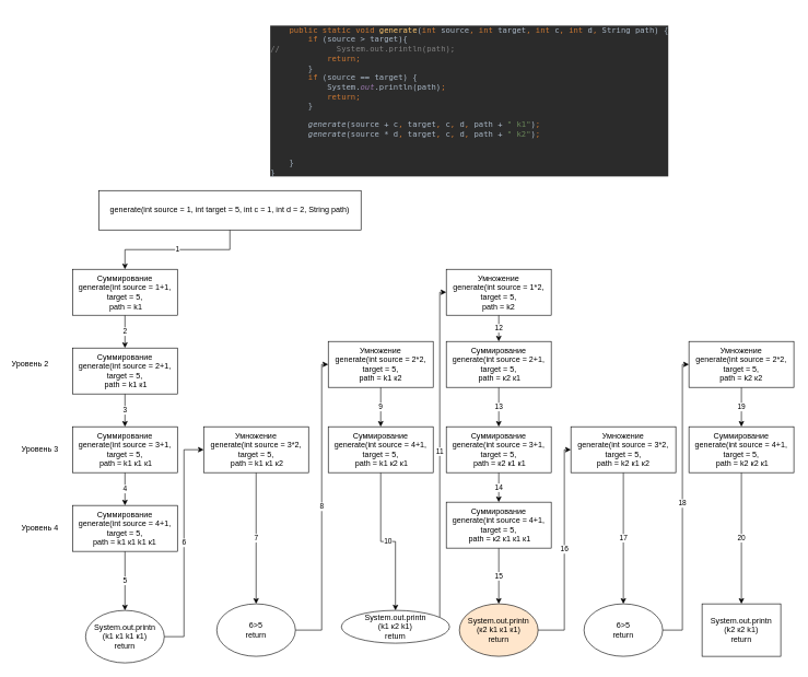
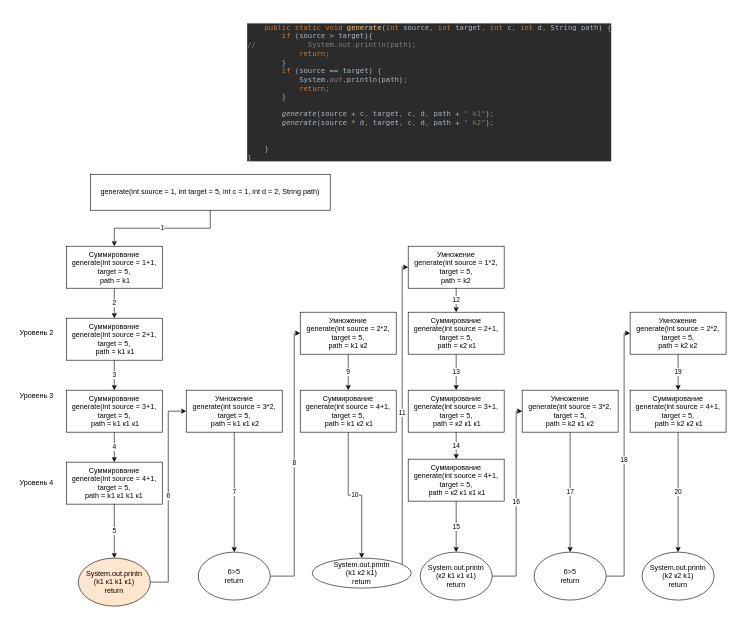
  <mxCell id="0" />
  <mxCell id="1" parent="0" />
  <mxCell id="2" value="1" style="edgeStyle=orthogonalEdgeStyle;rounded=0;orthogonalLoop=1;jettySize=auto;html=1;" edge="1" parent="1" source="3" target="6"><mxGeometry relative="1" as="geometry" /></mxCell>
  <mxCell id="3" value="generate(int source = 1, int target = 5, int c = 1, int d = 2, String path)" style="rounded=0;whiteSpace=wrap;html=1;" vertex="1" parent="1"><mxGeometry x="150" y="290" width="400" height="60" as="geometry" /></mxCell>
  <mxCell id="4" value="&lt;pre style=&quot;background-color:#2b2b2b;color:#a9b7c6;font-family:'JetBrains Mono',monospace;font-size:9,8pt;&quot;&gt;    &lt;span style=&quot;color:#cc7832;&quot;&gt;public static void &lt;/span&gt;&lt;span style=&quot;color:#ffc66d;&quot;&gt;generate&lt;/span&gt;(&lt;span style=&quot;color:#cc7832;&quot;&gt;int &lt;/span&gt;source&lt;span style=&quot;color:#cc7832;&quot;&gt;, int &lt;/span&gt;target&lt;span style=&quot;color:#cc7832;&quot;&gt;, int &lt;/span&gt;c&lt;span style=&quot;color:#cc7832;&quot;&gt;, int &lt;/span&gt;d&lt;span style=&quot;color:#cc7832;&quot;&gt;, &lt;/span&gt;String path) {&lt;br&gt;        &lt;span style=&quot;color:#cc7832;&quot;&gt;if &lt;/span&gt;(source &amp;gt; target){&lt;br&gt;&lt;span style=&quot;color:#808080;&quot;&gt;//            System.out.println(path);&lt;br&gt;&lt;/span&gt;&lt;span style=&quot;color:#808080;&quot;&gt;            &lt;/span&gt;&lt;span style=&quot;color:#cc7832;&quot;&gt;return;&lt;br&gt;&lt;/span&gt;&lt;span style=&quot;color:#cc7832;&quot;&gt;        &lt;/span&gt;}&lt;br&gt;        &lt;span style=&quot;color:#cc7832;&quot;&gt;if &lt;/span&gt;(source == target) {&lt;br&gt;            System.&lt;span style=&quot;color:#9876aa;font-style:italic;&quot;&gt;out&lt;/span&gt;.println(path)&lt;span style=&quot;color:#cc7832;&quot;&gt;;&lt;br&gt;&lt;/span&gt;&lt;span style=&quot;color:#cc7832;&quot;&gt;            return;&lt;br&gt;&lt;/span&gt;&lt;span style=&quot;color:#cc7832;&quot;&gt;        &lt;/span&gt;}&lt;br&gt;&lt;br&gt;        &lt;span style=&quot;font-style:italic;&quot;&gt;generate&lt;/span&gt;(source + c&lt;span style=&quot;color:#cc7832;&quot;&gt;, &lt;/span&gt;target&lt;span style=&quot;color:#cc7832;&quot;&gt;, &lt;/span&gt;c&lt;span style=&quot;color:#cc7832;&quot;&gt;, &lt;/span&gt;d&lt;span style=&quot;color:#cc7832;&quot;&gt;, &lt;/span&gt;path + &lt;span style=&quot;color:#6a8759;&quot;&gt;&quot; k1&quot;&lt;/span&gt;)&lt;span style=&quot;color:#cc7832;&quot;&gt;;&lt;br&gt;&lt;/span&gt;&lt;span style=&quot;color:#cc7832;&quot;&gt;        &lt;/span&gt;&lt;span style=&quot;font-style:italic;&quot;&gt;generate&lt;/span&gt;(source * d&lt;span style=&quot;color:#cc7832;&quot;&gt;, &lt;/span&gt;target&lt;span style=&quot;color:#cc7832;&quot;&gt;, &lt;/span&gt;c&lt;span style=&quot;color:#cc7832;&quot;&gt;, &lt;/span&gt;d&lt;span style=&quot;color:#cc7832;&quot;&gt;, &lt;/span&gt;path + &lt;span style=&quot;color:#6a8759;&quot;&gt;&quot; k2&quot;&lt;/span&gt;)&lt;span style=&quot;color:#cc7832;&quot;&gt;;&lt;br&gt;&lt;/span&gt;&lt;span style=&quot;color:#cc7832;&quot;&gt;&lt;br&gt;&lt;/span&gt;&lt;span style=&quot;color:#cc7832;&quot;&gt;&lt;br&gt;&lt;/span&gt;&lt;span style=&quot;color:#cc7832;&quot;&gt;    &lt;/span&gt;}&lt;br&gt;}&lt;/pre&gt;" style="text;whiteSpace=wrap;html=1;" vertex="1" parent="1"><mxGeometry x="410" y="20" width="560" height="280" as="geometry" /></mxCell>
  <mxCell id="5" value="2" style="edgeStyle=orthogonalEdgeStyle;rounded=0;orthogonalLoop=1;jettySize=auto;html=1;" edge="1" parent="1" source="6" target="8"><mxGeometry relative="1" as="geometry" /></mxCell>
  <mxCell id="6" value="Суммирование&lt;br&gt;generate(int source = 1+1, &lt;br&gt;target = 5, &lt;br&gt;&amp;nbsp;path = k1" style="rounded=0;whiteSpace=wrap;html=1;" vertex="1" parent="1"><mxGeometry x="110" y="410" width="160" height="70" as="geometry" /></mxCell>
  <mxCell id="7" value="3" style="edgeStyle=orthogonalEdgeStyle;rounded=0;orthogonalLoop=1;jettySize=auto;html=1;" edge="1" parent="1" source="8" target="11"><mxGeometry relative="1" as="geometry" /></mxCell>
  <mxCell id="8" value="Суммирование&lt;br&gt;generate(int source = 2+1, &lt;br&gt;target = 5, &lt;br&gt;&amp;nbsp;path = k1 к1" style="rounded=0;whiteSpace=wrap;html=1;" vertex="1" parent="1"><mxGeometry x="110" y="530" width="160" height="70" as="geometry" /></mxCell>
- <mxCell id="9" value="Уровень 2" style="text;html=1;align=center;verticalAlign=middle;resizable=0;points=[];autosize=1;strokeColor=none;fillColor=none;" vertex="1" parent="1"><mxGeometry x="5" y="540" width="80" height="30" as="geometry" /></mxCell>
+ <mxCell id="9" value="Уровень 2" style="text;html=1;align=center;verticalAlign=middle;resizable=0;points=[];autosize=1;strokeColor=none;fillColor=none;" vertex="1" parent="1"><mxGeometry x="20" y="540" width="80" height="30" as="geometry" /></mxCell>
  <mxCell id="10" value="4" style="edgeStyle=orthogonalEdgeStyle;rounded=0;orthogonalLoop=1;jettySize=auto;html=1;" edge="1" parent="1" source="11" target="14"><mxGeometry relative="1" as="geometry" /></mxCell>
  <mxCell id="11" value="Суммирование&lt;br&gt;generate(int source = 3+1, &lt;br&gt;target = 5, &lt;br&gt;&amp;nbsp;path = k1 к1 к1" style="rounded=0;whiteSpace=wrap;html=1;" vertex="1" parent="1"><mxGeometry x="110" y="650" width="160" height="70" as="geometry" /></mxCell>
- <mxCell id="12" value="Уровень 3" style="text;html=1;align=center;verticalAlign=middle;resizable=0;points=[];autosize=1;strokeColor=none;fillColor=none;" vertex="1" parent="1"><mxGeometry x="20" y="670" width="80" height="30" as="geometry" /></mxCell>
+ <mxCell id="12" value="Уровень 3" style="text;html=1;align=center;verticalAlign=middle;resizable=0;points=[];autosize=1;strokeColor=none;fillColor=none;" vertex="1" parent="1"><mxGeometry x="20" y="645" width="80" height="30" as="geometry" /></mxCell>
  <mxCell id="13" value="5&lt;br&gt;" style="edgeStyle=orthogonalEdgeStyle;rounded=0;orthogonalLoop=1;jettySize=auto;html=1;entryX=0.5;entryY=0;entryDx=0;entryDy=0;" edge="1" parent="1" source="14" target="19"><mxGeometry relative="1" as="geometry"><mxPoint x="190" y="1040" as="targetPoint" /></mxGeometry></mxCell>
  <mxCell id="14" value="Суммирование&lt;br&gt;generate(int source = 4+1, &lt;br&gt;target = 5, &lt;br&gt;&amp;nbsp;path = k1 к1 k1 к1&amp;nbsp;" style="rounded=0;whiteSpace=wrap;html=1;" vertex="1" parent="1"><mxGeometry x="110" y="770" width="160" height="70" as="geometry" /></mxCell>
  <mxCell id="15" value="Уровень 4" style="text;html=1;align=center;verticalAlign=middle;resizable=0;points=[];autosize=1;strokeColor=none;fillColor=none;" vertex="1" parent="1"><mxGeometry x="20" y="790" width="80" height="30" as="geometry" /></mxCell>
  <mxCell id="16" value="6" style="edgeStyle=orthogonalEdgeStyle;rounded=0;orthogonalLoop=1;jettySize=auto;html=1;entryX=0;entryY=0.5;entryDx=0;entryDy=0;exitX=1;exitY=0.5;exitDx=0;exitDy=0;" edge="1" parent="1" source="19" target="18"><mxGeometry relative="1" as="geometry"><mxPoint x="270" y="1075" as="sourcePoint" /></mxGeometry></mxCell>
  <mxCell id="17" value="7" style="edgeStyle=orthogonalEdgeStyle;rounded=0;orthogonalLoop=1;jettySize=auto;html=1;entryX=0.5;entryY=0;entryDx=0;entryDy=0;" edge="1" parent="1" source="18" target="21"><mxGeometry relative="1" as="geometry"><mxPoint x="390" y="805" as="targetPoint" /></mxGeometry></mxCell>
  <mxCell id="18" value="Умножение&lt;br&gt;generate(int source = 3*2,&lt;br&gt;target = 5,&lt;br&gt;&amp;nbsp;path = k1 к1 к2" style="rounded=0;whiteSpace=wrap;html=1;" vertex="1" parent="1"><mxGeometry x="310" y="650" width="160" height="70" as="geometry" /></mxCell>
- <mxCell id="19" value="System.out.printn&lt;br&gt;(k1 к1 k1 к1)&lt;br&gt;return" style="ellipse;whiteSpace=wrap;html=1;" vertex="1" parent="1"><mxGeometry x="130" y="930" width="120" height="80" as="geometry" /></mxCell>
+ <mxCell id="19" value="System.out.printn&lt;br&gt;(k1 к1 k1 к1)&lt;br&gt;return" style="ellipse;whiteSpace=wrap;html=1;fillColor=#ffe6cc;" vertex="1" parent="1"><mxGeometry x="130" y="930" width="120" height="80" as="geometry" /></mxCell>
  <mxCell id="20" value="8" style="edgeStyle=orthogonalEdgeStyle;rounded=0;orthogonalLoop=1;jettySize=auto;html=1;entryX=0;entryY=0.5;entryDx=0;entryDy=0;" edge="1" parent="1" source="21" target="23"><mxGeometry relative="1" as="geometry"><Array as="points"><mxPoint x="490" y="960" /><mxPoint x="490" y="555" /></Array></mxGeometry></mxCell>
  <mxCell id="21" value="6&amp;gt;5&lt;br&gt;return" style="ellipse;whiteSpace=wrap;html=1;" vertex="1" parent="1"><mxGeometry x="330" y="920" width="120" height="80" as="geometry" /></mxCell>
  <mxCell id="22" value="9" style="edgeStyle=orthogonalEdgeStyle;rounded=0;orthogonalLoop=1;jettySize=auto;html=1;" edge="1" parent="1" source="23" target="25"><mxGeometry relative="1" as="geometry" /></mxCell>
  <mxCell id="23" value="Умножение&lt;br&gt;generate(int source = 2*2,&lt;br&gt;target = 5,&lt;br&gt;&amp;nbsp;path = k1 к2&amp;nbsp;" style="rounded=0;whiteSpace=wrap;html=1;" vertex="1" parent="1"><mxGeometry x="500" y="520" width="160" height="70" as="geometry" /></mxCell>
  <mxCell id="24" value="10" style="edgeStyle=orthogonalEdgeStyle;rounded=0;orthogonalLoop=1;jettySize=auto;html=1;" edge="1" parent="1" source="25" target="27"><mxGeometry relative="1" as="geometry" /></mxCell>
  <mxCell id="25" value="Суммирование&lt;br&gt;generate(int source = 4+1,&lt;br&gt;target = 5,&lt;br&gt;&amp;nbsp;path = k1 к2 к1" style="rounded=0;whiteSpace=wrap;html=1;" vertex="1" parent="1"><mxGeometry x="500" y="650" width="160" height="70" as="geometry" /></mxCell>
  <mxCell id="26" value="11" style="edgeStyle=orthogonalEdgeStyle;rounded=0;orthogonalLoop=1;jettySize=auto;html=1;entryX=0;entryY=0.5;entryDx=0;entryDy=0;" edge="1" parent="1" source="27" target="29"><mxGeometry relative="1" as="geometry"><Array as="points"><mxPoint x="670" y="970" /><mxPoint x="670" y="445" /></Array></mxGeometry></mxCell>
  <mxCell id="27" value="System.out.printn&lt;br&gt;(k1 к2 k1)&lt;br&gt;return" style="ellipse;whiteSpace=wrap;html=1;" vertex="1" parent="1"><mxGeometry x="520" y="930" width="165" height="50" as="geometry" /></mxCell>
  <mxCell id="28" value="12" style="edgeStyle=orthogonalEdgeStyle;rounded=0;orthogonalLoop=1;jettySize=auto;html=1;entryX=0.5;entryY=0;entryDx=0;entryDy=0;" edge="1" parent="1" source="29" target="31"><mxGeometry relative="1" as="geometry" /></mxCell>
  <mxCell id="29" value="Умножение&lt;br&gt;generate(int source = 1*2,&lt;br&gt;target = 5,&lt;br&gt;&amp;nbsp;path = k2&amp;nbsp;" style="rounded=0;whiteSpace=wrap;html=1;" vertex="1" parent="1"><mxGeometry x="680" y="410" width="160" height="70" as="geometry" /></mxCell>
  <mxCell id="30" value="13" style="edgeStyle=orthogonalEdgeStyle;rounded=0;orthogonalLoop=1;jettySize=auto;html=1;" edge="1" parent="1" source="31" target="33"><mxGeometry relative="1" as="geometry" /></mxCell>
  <mxCell id="31" value="Суммирование&lt;br&gt;generate(int source = 2+1,&lt;br&gt;target = 5,&lt;br&gt;&amp;nbsp;path = к2 к1" style="rounded=0;whiteSpace=wrap;html=1;" vertex="1" parent="1"><mxGeometry x="680" y="520" width="160" height="70" as="geometry" /></mxCell>
  <mxCell id="32" value="14" style="edgeStyle=orthogonalEdgeStyle;rounded=0;orthogonalLoop=1;jettySize=auto;html=1;" edge="1" parent="1" source="33" target="37"><mxGeometry relative="1" as="geometry" /></mxCell>
  <mxCell id="33" value="Суммирование&lt;br&gt;generate(int source = 3+1,&lt;br&gt;target = 5,&lt;br&gt;&amp;nbsp;path = к2 к1 к1" style="rounded=0;whiteSpace=wrap;html=1;" vertex="1" parent="1"><mxGeometry x="680" y="650" width="160" height="70" as="geometry" /></mxCell>
  <mxCell id="34" value="16" style="edgeStyle=orthogonalEdgeStyle;rounded=0;orthogonalLoop=1;jettySize=auto;html=1;entryX=0;entryY=0.5;entryDx=0;entryDy=0;" edge="1" parent="1" source="35" target="39"><mxGeometry relative="1" as="geometry"><Array as="points"><mxPoint x="860" y="960" /><mxPoint x="860" y="685" /></Array></mxGeometry></mxCell>
- <mxCell id="35" value="System.out.printn&lt;br&gt;(к2 k1 к1 к1)&lt;br&gt;return" style="ellipse;whiteSpace=wrap;html=1;fillColor=#ffe6cc;" vertex="1" parent="1"><mxGeometry x="700" y="920" width="120" height="80" as="geometry" /></mxCell>
+ <mxCell id="35" value="System.out.printn&lt;br&gt;(к2 k1 к1 к1)&lt;br&gt;return" style="ellipse;whiteSpace=wrap;html=1;" vertex="1" parent="1"><mxGeometry x="700" y="920" width="120" height="80" as="geometry" /></mxCell>
  <mxCell id="36" value="15" style="edgeStyle=orthogonalEdgeStyle;rounded=0;orthogonalLoop=1;jettySize=auto;html=1;" edge="1" parent="1" source="37" target="35"><mxGeometry relative="1" as="geometry" /></mxCell>
  <mxCell id="37" value="Суммирование&lt;br&gt;generate(int source = 4+1,&lt;br&gt;target = 5,&lt;br&gt;&amp;nbsp;path = к2 к1 к1 к1" style="rounded=0;whiteSpace=wrap;html=1;" vertex="1" parent="1"><mxGeometry x="680" y="765" width="160" height="70" as="geometry" /></mxCell>
  <mxCell id="38" value="17" style="edgeStyle=orthogonalEdgeStyle;rounded=0;orthogonalLoop=1;jettySize=auto;html=1;entryX=0.5;entryY=0;entryDx=0;entryDy=0;" edge="1" parent="1" source="39" target="41"><mxGeometry relative="1" as="geometry" /></mxCell>
  <mxCell id="39" value="Умножение&lt;br&gt;generate(int source = 3*2,&lt;br&gt;target = 5,&lt;br&gt;&amp;nbsp;path = k2 к1 к2&amp;nbsp;" style="rounded=0;whiteSpace=wrap;html=1;" vertex="1" parent="1"><mxGeometry x="870" y="650" width="160" height="70" as="geometry" /></mxCell>
  <mxCell id="40" value="18" style="edgeStyle=orthogonalEdgeStyle;rounded=0;orthogonalLoop=1;jettySize=auto;html=1;entryX=0;entryY=0.5;entryDx=0;entryDy=0;" edge="1" parent="1" source="41" target="43"><mxGeometry relative="1" as="geometry"><Array as="points"><mxPoint x="1040" y="960" /><mxPoint x="1040" y="555" /></Array></mxGeometry></mxCell>
  <mxCell id="41" value="6&amp;gt;5&lt;br&gt;return" style="ellipse;whiteSpace=wrap;html=1;" vertex="1" parent="1"><mxGeometry x="890" y="920" width="120" height="80" as="geometry" /></mxCell>
  <mxCell id="42" value="19" style="edgeStyle=orthogonalEdgeStyle;rounded=0;orthogonalLoop=1;jettySize=auto;html=1;" edge="1" parent="1" source="43" target="45"><mxGeometry relative="1" as="geometry" /></mxCell>
  <mxCell id="43" value="Умножение&lt;br&gt;generate(int source = 2*2,&lt;br&gt;target = 5,&lt;br&gt;&amp;nbsp;path = k2 к2&amp;nbsp;" style="rounded=0;whiteSpace=wrap;html=1;" vertex="1" parent="1"><mxGeometry x="1050" y="520" width="160" height="70" as="geometry" /></mxCell>
  <mxCell id="44" value="20" style="edgeStyle=orthogonalEdgeStyle;rounded=0;orthogonalLoop=1;jettySize=auto;html=1;" edge="1" parent="1" source="45" target="46"><mxGeometry relative="1" as="geometry" /></mxCell>
  <mxCell id="45" value="Суммирование&lt;br&gt;generate(int source = 4+1,&lt;br&gt;target = 5,&lt;br&gt;&amp;nbsp;path = k2 к2 к1" style="rounded=0;whiteSpace=wrap;html=1;" vertex="1" parent="1"><mxGeometry x="1050" y="650" width="160" height="70" as="geometry" /></mxCell>
- <mxCell id="46" value="System.out.printn&lt;br&gt;(k2 к2 k1)&lt;br&gt;return" style="whiteSpace=wrap;html=1;rounded=0;" vertex="1" parent="1"><mxGeometry x="1070" y="920" width="120" height="80" as="geometry" /></mxCell>
+ <mxCell id="46" value="System.out.printn&lt;br&gt;(k2 к2 k1)&lt;br&gt;return" style="ellipse;whiteSpace=wrap;html=1;" vertex="1" parent="1"><mxGeometry x="1070" y="920" width="120" height="80" as="geometry" /></mxCell>
